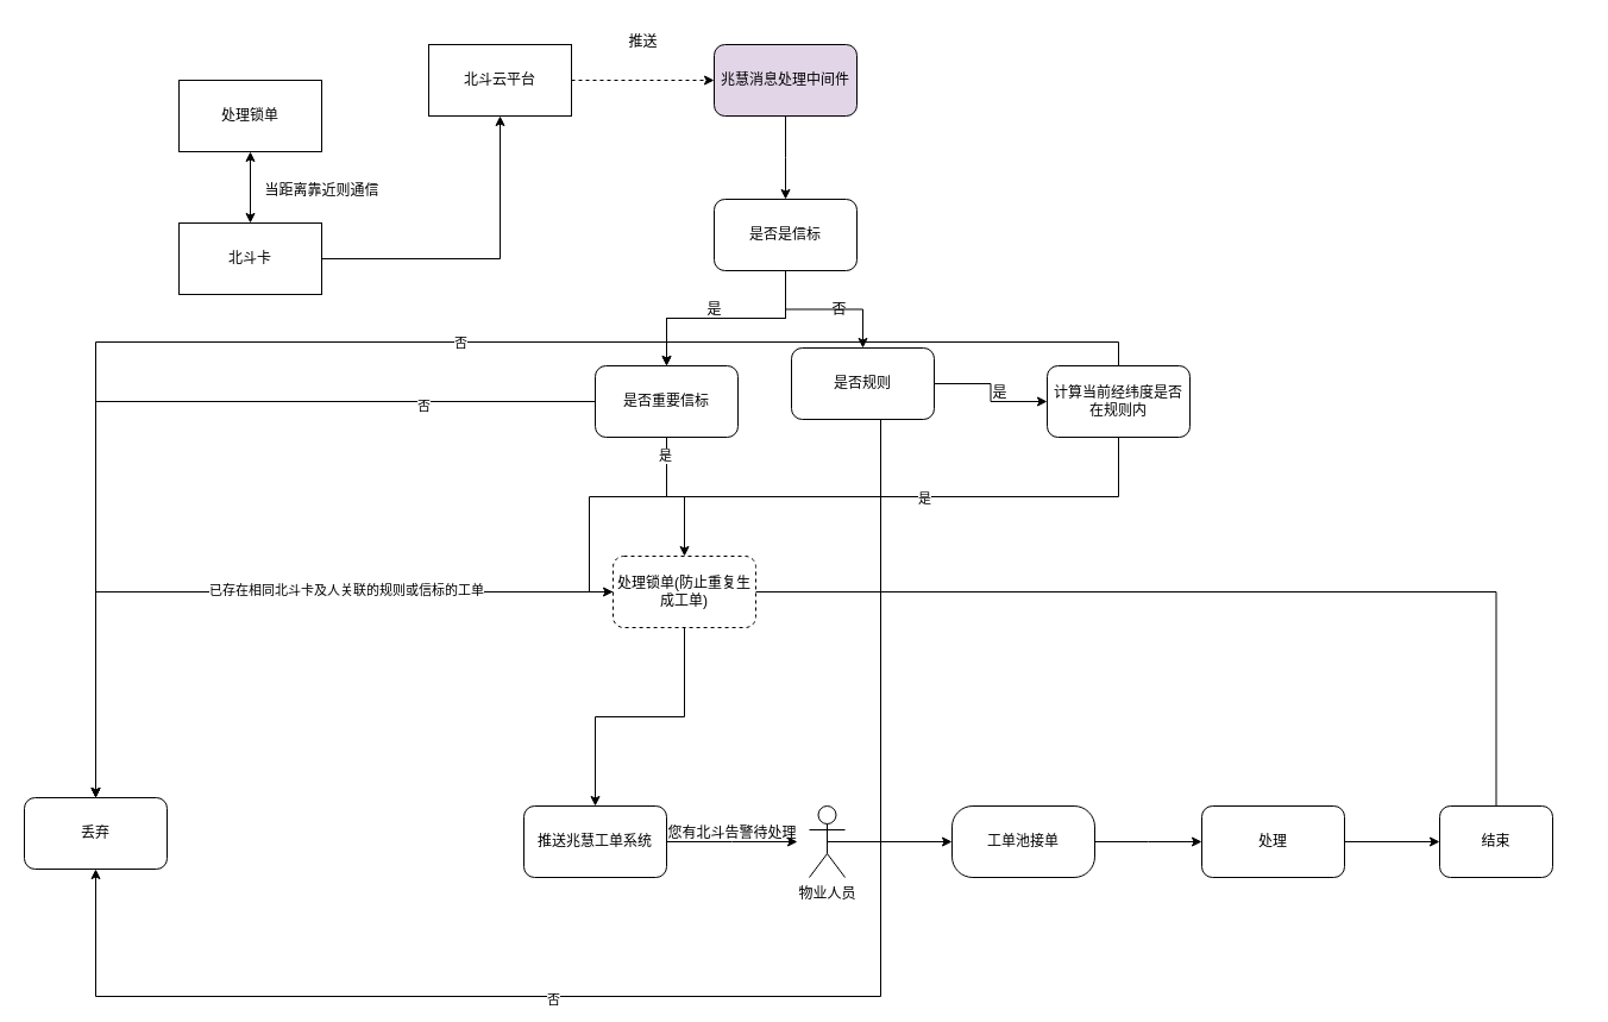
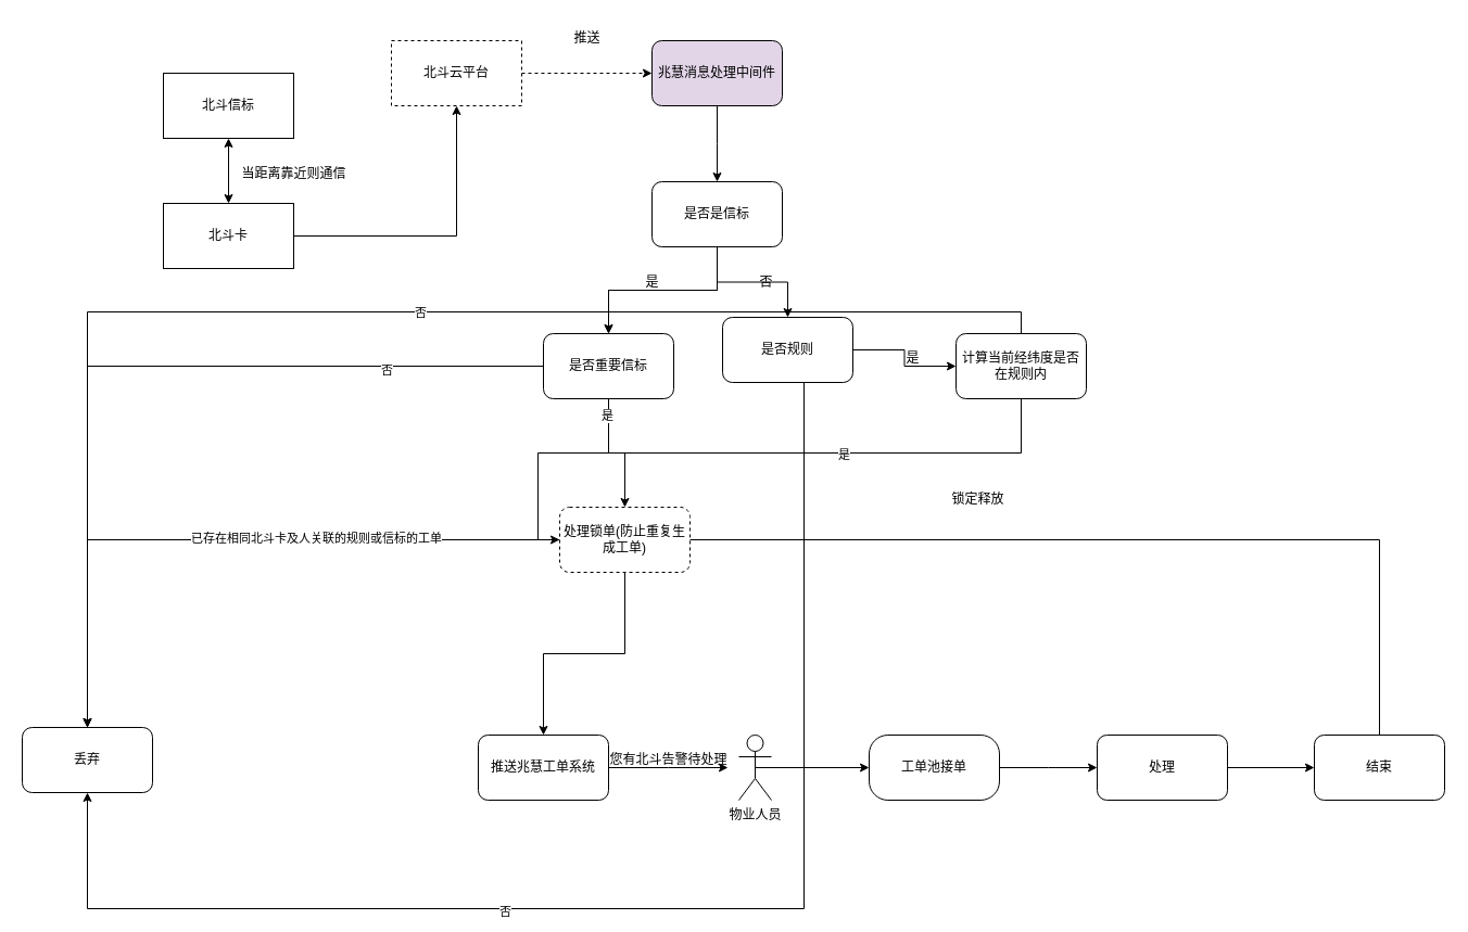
  <mxCell id="0" />
  <mxCell id="1" parent="0" />
- <mxCell id="2" value="处理锁单" style="rounded=0;whiteSpace=wrap;html=1;" vertex="1" parent="1"><mxGeometry x="150" y="67" width="120" height="60" as="geometry" /></mxCell>
+ <mxCell id="2" value="北斗信标" style="rounded=0;whiteSpace=wrap;html=1;" vertex="1" parent="1"><mxGeometry x="150" y="67" width="120" height="60" as="geometry" /></mxCell>
  <mxCell id="3" style="edgeStyle=orthogonalEdgeStyle;rounded=0;orthogonalLoop=1;jettySize=auto;html=1;exitX=1;exitY=0.5;exitDx=0;exitDy=0;entryX=0.5;entryY=1;entryDx=0;entryDy=0;" edge="1" parent="1" source="4" target="8"><mxGeometry relative="1" as="geometry" /></mxCell>
  <mxCell id="4" value="北斗卡" style="rounded=0;whiteSpace=wrap;html=1;" vertex="1" parent="1"><mxGeometry x="150" y="187" width="120" height="60" as="geometry" /></mxCell>
  <mxCell id="5" value="" style="endArrow=classic;startArrow=classic;html=1;rounded=0;entryX=0.5;entryY=1;entryDx=0;entryDy=0;" edge="1" parent="1" target="2"><mxGeometry width="50" height="50" relative="1" as="geometry"><mxPoint x="210" y="187" as="sourcePoint" /><mxPoint x="260" y="137" as="targetPoint" /></mxGeometry></mxCell>
  <mxCell id="6" value="当距离靠近则通信" style="text;html=1;align=center;verticalAlign=middle;resizable=0;points=[];autosize=1;strokeColor=none;fillColor=none;" vertex="1" parent="1"><mxGeometry x="210" y="145" width="120" height="30" as="geometry" /></mxCell>
  <mxCell id="7" style="edgeStyle=orthogonalEdgeStyle;rounded=0;orthogonalLoop=1;jettySize=auto;html=1;exitX=1;exitY=0.5;exitDx=0;exitDy=0;entryX=0;entryY=0.5;entryDx=0;entryDy=0;dashed=1;" edge="1" parent="1" source="8" target="10"><mxGeometry relative="1" as="geometry"><mxPoint x="540" y="67" as="targetPoint" /></mxGeometry></mxCell>
- <mxCell id="8" value="北斗云平台" style="rounded=0;whiteSpace=wrap;html=1;" vertex="1" parent="1"><mxGeometry x="360" y="37" width="120" height="60" as="geometry" /></mxCell>
+ <mxCell id="8" value="北斗云平台" style="rounded=0;whiteSpace=wrap;html=1;dashed=1;" vertex="1" parent="1"><mxGeometry x="360" y="37" width="120" height="60" as="geometry" /></mxCell>
  <mxCell id="9" style="edgeStyle=orthogonalEdgeStyle;rounded=0;orthogonalLoop=1;jettySize=auto;html=1;exitX=0.5;exitY=1;exitDx=0;exitDy=0;" edge="1" parent="1" source="10"><mxGeometry relative="1" as="geometry"><mxPoint x="660" y="167" as="targetPoint" /></mxGeometry></mxCell>
  <mxCell id="10" value="兆慧消息处理中间件" style="rounded=1;whiteSpace=wrap;html=1;fillColor=#e1d5e7;" vertex="1" parent="1"><mxGeometry x="600" y="37" width="120" height="60" as="geometry" /></mxCell>
  <mxCell id="11" value="推送" style="text;html=1;align=center;verticalAlign=middle;resizable=0;points=[];autosize=1;strokeColor=none;fillColor=none;" vertex="1" parent="1"><mxGeometry x="515" y="20" width="50" height="30" as="geometry" /></mxCell>
  <mxCell id="12" style="edgeStyle=orthogonalEdgeStyle;rounded=0;orthogonalLoop=1;jettySize=auto;html=1;exitX=0.5;exitY=1;exitDx=0;exitDy=0;" edge="1" parent="1" source="15" target="20"><mxGeometry relative="1" as="geometry"><mxPoint x="660" y="287" as="targetPoint" /></mxGeometry></mxCell>
  <mxCell id="13" value="" style="edgeStyle=orthogonalEdgeStyle;rounded=0;orthogonalLoop=1;jettySize=auto;html=1;" edge="1" parent="1" source="15" target="20"><mxGeometry relative="1" as="geometry" /></mxCell>
  <mxCell id="14" style="edgeStyle=orthogonalEdgeStyle;rounded=0;orthogonalLoop=1;jettySize=auto;html=1;exitX=0.5;exitY=1;exitDx=0;exitDy=0;" edge="1" parent="1" source="15" target="41"><mxGeometry relative="1" as="geometry" /></mxCell>
  <mxCell id="15" value="是否是信标" style="rounded=1;whiteSpace=wrap;html=1;" vertex="1" parent="1"><mxGeometry x="600" y="167" width="120" height="60" as="geometry" /></mxCell>
  <mxCell id="16" value="" style="edgeStyle=orthogonalEdgeStyle;rounded=0;orthogonalLoop=1;jettySize=auto;html=1;" edge="1" parent="1" source="20" target="25"><mxGeometry relative="1" as="geometry" /></mxCell>
  <mxCell id="17" value="是" style="edgeLabel;html=1;align=center;verticalAlign=middle;resizable=0;points=[];" vertex="1" connectable="0" parent="16"><mxGeometry x="-0.733" y="-2" relative="1" as="geometry"><mxPoint as="offset" /></mxGeometry></mxCell>
  <mxCell id="18" style="edgeStyle=orthogonalEdgeStyle;rounded=0;orthogonalLoop=1;jettySize=auto;html=1;exitX=0;exitY=0.5;exitDx=0;exitDy=0;entryX=0.5;entryY=0;entryDx=0;entryDy=0;" edge="1" parent="1" source="20" target="49"><mxGeometry relative="1" as="geometry" /></mxCell>
  <mxCell id="19" value="否" style="edgeLabel;html=1;align=center;verticalAlign=middle;resizable=0;points=[];" vertex="1" connectable="0" parent="18"><mxGeometry x="-0.613" y="3" relative="1" as="geometry"><mxPoint x="1" as="offset" /></mxGeometry></mxCell>
  <mxCell id="20" value="是否重要信标" style="rounded=1;whiteSpace=wrap;html=1;" vertex="1" parent="1"><mxGeometry x="500" y="307" width="120" height="60" as="geometry" /></mxCell>
  <mxCell id="21" value="是" style="text;html=1;align=center;verticalAlign=middle;resizable=0;points=[];autosize=1;strokeColor=none;fillColor=none;" vertex="1" parent="1"><mxGeometry x="580" y="245" width="40" height="30" as="geometry" /></mxCell>
  <mxCell id="22" style="edgeStyle=orthogonalEdgeStyle;rounded=0;orthogonalLoop=1;jettySize=auto;html=1;exitX=0.5;exitY=1;exitDx=0;exitDy=0;" edge="1" parent="1" source="25" target="27"><mxGeometry relative="1" as="geometry"><mxPoint x="510" y="547" as="targetPoint" /></mxGeometry></mxCell>
  <mxCell id="23" style="edgeStyle=orthogonalEdgeStyle;rounded=0;orthogonalLoop=1;jettySize=auto;html=1;exitX=0;exitY=0.5;exitDx=0;exitDy=0;" edge="1" parent="1" source="25" target="49"><mxGeometry relative="1" as="geometry" /></mxCell>
  <mxCell id="24" value="已存在相同北斗卡及人关联的规则或信标的工单" style="edgeLabel;html=1;align=center;verticalAlign=middle;resizable=0;points=[];" vertex="1" connectable="0" parent="23"><mxGeometry x="-0.255" y="-2" relative="1" as="geometry"><mxPoint x="1" as="offset" /></mxGeometry></mxCell>
  <mxCell id="25" value="处理锁单(防止重复生成工单)" style="whiteSpace=wrap;html=1;rounded=1;dashed=1;" vertex="1" parent="1"><mxGeometry x="515" y="467" width="120" height="60" as="geometry" /></mxCell>
  <mxCell id="26" style="edgeStyle=orthogonalEdgeStyle;rounded=0;orthogonalLoop=1;jettySize=auto;html=1;exitX=1;exitY=0.5;exitDx=0;exitDy=0;" edge="1" parent="1" source="27"><mxGeometry relative="1" as="geometry"><mxPoint x="670" y="707" as="targetPoint" /></mxGeometry></mxCell>
  <mxCell id="27" value="推送兆慧工单系统" style="rounded=1;whiteSpace=wrap;html=1;" vertex="1" parent="1"><mxGeometry x="440" y="677" width="120" height="60" as="geometry" /></mxCell>
  <mxCell id="28" style="edgeStyle=orthogonalEdgeStyle;rounded=0;orthogonalLoop=1;jettySize=auto;html=1;exitX=0.5;exitY=0.5;exitDx=0;exitDy=0;exitPerimeter=0;entryX=0;entryY=0.5;entryDx=0;entryDy=0;" edge="1" parent="1" source="29" target="32"><mxGeometry relative="1" as="geometry" /></mxCell>
  <mxCell id="29" value="物业人员" style="shape=umlActor;verticalLabelPosition=bottom;verticalAlign=top;html=1;outlineConnect=0;" vertex="1" parent="1"><mxGeometry x="680" y="677" width="30" height="60" as="geometry" /></mxCell>
  <mxCell id="30" value="您有北斗告警待处理" style="text;html=1;align=center;verticalAlign=middle;resizable=0;points=[];autosize=1;strokeColor=none;fillColor=none;" vertex="1" parent="1"><mxGeometry x="550" y="685" width="130" height="30" as="geometry" /></mxCell>
  <mxCell id="31" style="edgeStyle=orthogonalEdgeStyle;rounded=0;orthogonalLoop=1;jettySize=auto;html=1;exitX=1;exitY=0.5;exitDx=0;exitDy=0;" edge="1" parent="1" source="32"><mxGeometry relative="1" as="geometry"><mxPoint x="1010" y="707" as="targetPoint" /></mxGeometry></mxCell>
  <mxCell id="32" value="工单池接单" style="rounded=1;whiteSpace=wrap;html=1;arcSize=29;" vertex="1" parent="1"><mxGeometry x="800" y="677" width="120" height="60" as="geometry" /></mxCell>
  <mxCell id="33" style="edgeStyle=orthogonalEdgeStyle;rounded=0;orthogonalLoop=1;jettySize=auto;html=1;exitX=1;exitY=0.5;exitDx=0;exitDy=0;entryX=0;entryY=0.5;entryDx=0;entryDy=0;" edge="1" parent="1" source="34" target="36"><mxGeometry relative="1" as="geometry" /></mxCell>
  <mxCell id="34" value="处理" style="rounded=1;whiteSpace=wrap;html=1;" vertex="1" parent="1"><mxGeometry x="1010" y="677" width="120" height="60" as="geometry" /></mxCell>
  <mxCell id="35" style="edgeStyle=orthogonalEdgeStyle;rounded=0;orthogonalLoop=1;jettySize=auto;html=1;exitX=0.5;exitY=0;exitDx=0;exitDy=0;entryX=1;entryY=0.5;entryDx=0;entryDy=0;endArrow=none;" edge="1" parent="1" source="36" target="25"><mxGeometry relative="1" as="geometry" /></mxCell>
- <mxCell id="36" value="结束" style="rounded=1;whiteSpace=wrap;html=1;" vertex="1" parent="1"><mxGeometry x="1210" y="677" width="95" height="60" as="geometry" /></mxCell>
+ <mxCell id="36" value="结束" style="rounded=1;whiteSpace=wrap;html=1;" vertex="1" parent="1"><mxGeometry x="1210" y="677" width="120" height="60" as="geometry" /></mxCell>
+ <mxCell id="37" value="锁定释放" style="text;html=1;align=center;verticalAlign=middle;resizable=0;points=[];autosize=1;strokeColor=none;fillColor=none;" vertex="1" parent="1"><mxGeometry x="865" y="445" width="70" height="30" as="geometry" /></mxCell>
  <mxCell id="38" value="" style="edgeStyle=orthogonalEdgeStyle;rounded=0;orthogonalLoop=1;jettySize=auto;html=1;" edge="1" parent="1" source="41" target="47"><mxGeometry relative="1" as="geometry" /></mxCell>
  <mxCell id="39" style="edgeStyle=orthogonalEdgeStyle;rounded=0;orthogonalLoop=1;jettySize=auto;html=1;exitX=0.5;exitY=1;exitDx=0;exitDy=0;" edge="1" parent="1" source="41" target="49"><mxGeometry relative="1" as="geometry"><Array as="points"><mxPoint x="740" y="837" /><mxPoint x="80" y="837" /></Array></mxGeometry></mxCell>
  <mxCell id="40" value="否" style="edgeLabel;html=1;align=center;verticalAlign=middle;resizable=0;points=[];" vertex="1" connectable="0" parent="39"><mxGeometry x="0.226" y="2" relative="1" as="geometry"><mxPoint x="1" as="offset" /></mxGeometry></mxCell>
  <mxCell id="41" value="是否规则" style="rounded=1;whiteSpace=wrap;html=1;" vertex="1" parent="1"><mxGeometry x="665" y="292" width="120" height="60" as="geometry" /></mxCell>
  <mxCell id="42" value="否" style="text;html=1;align=center;verticalAlign=middle;resizable=0;points=[];autosize=1;strokeColor=none;fillColor=none;" vertex="1" parent="1"><mxGeometry x="685" y="245" width="40" height="30" as="geometry" /></mxCell>
  <mxCell id="43" style="edgeStyle=orthogonalEdgeStyle;rounded=0;orthogonalLoop=1;jettySize=auto;html=1;exitX=0.5;exitY=1;exitDx=0;exitDy=0;entryX=0;entryY=0.5;entryDx=0;entryDy=0;" edge="1" parent="1" source="47" target="25"><mxGeometry relative="1" as="geometry" /></mxCell>
  <mxCell id="44" value="是" style="edgeLabel;html=1;align=center;verticalAlign=middle;resizable=0;points=[];" vertex="1" connectable="0" parent="43"><mxGeometry x="-0.281" y="1" relative="1" as="geometry"><mxPoint as="offset" /></mxGeometry></mxCell>
  <mxCell id="45" style="edgeStyle=orthogonalEdgeStyle;rounded=0;orthogonalLoop=1;jettySize=auto;html=1;exitX=0.5;exitY=0;exitDx=0;exitDy=0;" edge="1" parent="1" source="47" target="49"><mxGeometry relative="1" as="geometry" /></mxCell>
  <mxCell id="46" value="否" style="edgeLabel;html=1;align=center;verticalAlign=middle;resizable=0;points=[];" vertex="1" connectable="0" parent="45"><mxGeometry x="-0.09" relative="1" as="geometry"><mxPoint x="1" as="offset" /></mxGeometry></mxCell>
  <mxCell id="47" value="计算当前经纬度是否在规则内" style="whiteSpace=wrap;html=1;rounded=1;" vertex="1" parent="1"><mxGeometry x="880" y="307" width="120" height="60" as="geometry" /></mxCell>
  <mxCell id="48" value="是" style="text;html=1;align=center;verticalAlign=middle;resizable=0;points=[];autosize=1;strokeColor=none;fillColor=none;" vertex="1" parent="1"><mxGeometry x="820" y="315" width="40" height="30" as="geometry" /></mxCell>
  <mxCell id="49" value="丢弃" style="rounded=1;whiteSpace=wrap;html=1;" vertex="1" parent="1"><mxGeometry x="20" y="670" width="120" height="60" as="geometry" /></mxCell>
  <mxCell id="50" style="edgeStyle=orthogonalEdgeStyle;rounded=0;orthogonalLoop=1;jettySize=auto;html=1;exitX=0.5;exitY=1;exitDx=0;exitDy=0;" edge="1" parent="1" source="41" target="41"><mxGeometry relative="1" as="geometry" /></mxCell>
